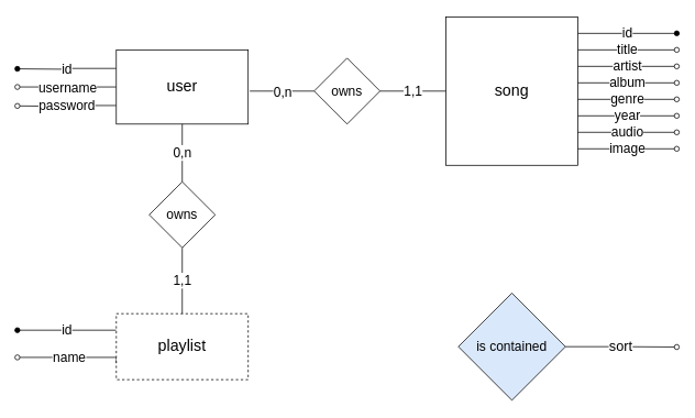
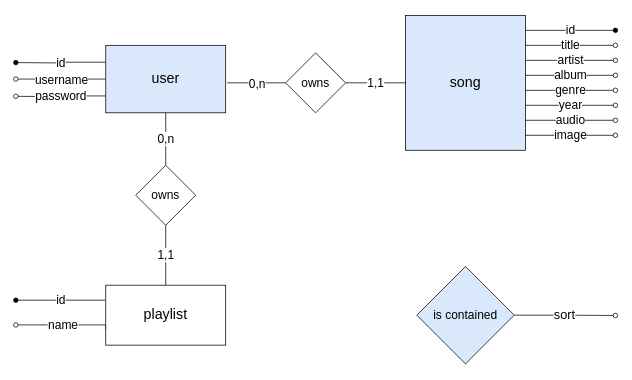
  <mxCell id="0" />
  <mxCell id="1" parent="0" />
  <mxCell id="2" value="id" style="edgeStyle=orthogonalEdgeStyle;rounded=0;orthogonalLoop=1;jettySize=auto;html=1;exitX=0;exitY=0.25;exitDx=0;exitDy=0;endArrow=oval;endFill=1;fontSize=16;" parent="1" source="5" edge="1"><mxGeometry relative="1" as="geometry"><mxPoint y="83" as="targetPoint" x="20" /></mxGeometry></mxCell>
  <mxCell id="3" value="username" style="edgeStyle=orthogonalEdgeStyle;rounded=0;orthogonalLoop=1;jettySize=auto;html=1;exitX=0;exitY=0.5;exitDx=0;exitDy=0;endArrow=oval;endFill=0;fontSize=16;" parent="1" source="5" edge="1"><mxGeometry relative="1" as="geometry"><mxPoint y="105" as="targetPoint" x="20" /></mxGeometry></mxCell>
  <mxCell id="4" value="password" style="edgeStyle=orthogonalEdgeStyle;rounded=0;orthogonalLoop=1;jettySize=auto;html=1;exitX=0;exitY=0.75;exitDx=0;exitDy=0;endArrow=oval;endFill=0;fontSize=16;" parent="1" source="5" edge="1"><mxGeometry relative="1" as="geometry"><mxPoint y="128" as="targetPoint" x="20" /></mxGeometry></mxCell>
- <mxCell id="5" value="user" style="rounded=0;whiteSpace=wrap;html=1;fontSize=19;" parent="1" vertex="1"><mxGeometry x="140" y="60" width="160" height="90" as="geometry" /></mxCell>
- <mxCell id="6" value="song" style="rounded=0;whiteSpace=wrap;html=1;fontSize=19;" parent="1" vertex="1"><mxGeometry x="540" y="20" width="160" height="180" as="geometry" /></mxCell>
+ <mxCell id="5" value="user" style="rounded=0;whiteSpace=wrap;html=1;fontSize=19;fillColor=#dae8fc;" parent="1" vertex="1"><mxGeometry x="140" y="60" width="160" height="90" as="geometry" /></mxCell>
+ <mxCell id="6" value="song" style="rounded=0;whiteSpace=wrap;html=1;fontSize=19;fillColor=#dae8fc;" parent="1" vertex="1"><mxGeometry x="540" y="20" width="160" height="180" as="geometry" /></mxCell>
  <mxCell id="7" value="id" style="edgeStyle=orthogonalEdgeStyle;rounded=0;orthogonalLoop=1;jettySize=auto;html=1;exitX=0;exitY=0.25;exitDx=0;exitDy=0;endArrow=oval;endFill=1;fontSize=16;" parent="1" source="9" edge="1"><mxGeometry relative="1" as="geometry"><mxPoint y="400" as="targetPoint" x="20" /><Array as="points"><mxPoint x="140" y="400" /></Array></mxGeometry></mxCell>
  <mxCell id="8" value="name" style="edgeStyle=orthogonalEdgeStyle;rounded=0;orthogonalLoop=1;jettySize=auto;html=1;exitX=0;exitY=0.75;exitDx=0;exitDy=0;endArrow=oval;endFill=0;fontSize=16;" parent="1" source="9" edge="1"><mxGeometry relative="1" as="geometry"><mxPoint y="433" as="targetPoint" x="20" /><Array as="points"><mxPoint x="80" y="433" /><mxPoint y="433" x="20" /></Array></mxGeometry></mxCell>
- <mxCell id="9" value="playlist" style="rounded=0;whiteSpace=wrap;html=1;fontSize=19;dashed=1;" parent="1" vertex="1"><mxGeometry x="140" y="380" width="160" height="80" as="geometry" /></mxCell>
+ <mxCell id="9" value="playlist" style="rounded=0;whiteSpace=wrap;html=1;fontSize=19;" parent="1" vertex="1"><mxGeometry x="140" y="380" width="160" height="80" as="geometry" /></mxCell>
  <mxCell id="10" value="id" style="edgeStyle=orthogonalEdgeStyle;rounded=0;orthogonalLoop=1;jettySize=auto;html=1;exitX=1;exitY=0.25;exitDx=0;exitDy=0;endArrow=oval;endFill=1;fontSize=16;" parent="1" edge="1"><mxGeometry relative="1" as="geometry"><mxPoint x="820" y="40" as="targetPoint" /><mxPoint x="700" y="40" as="sourcePoint" /></mxGeometry></mxCell>
  <mxCell id="11" value="artist" style="edgeStyle=orthogonalEdgeStyle;rounded=0;orthogonalLoop=1;jettySize=auto;html=1;exitX=1;exitY=0.25;exitDx=0;exitDy=0;endArrow=oval;endFill=0;fontSize=16;" parent="1" edge="1"><mxGeometry relative="1" as="geometry"><mxPoint x="820" y="80" as="targetPoint" /><mxPoint x="700" y="80" as="sourcePoint" /></mxGeometry></mxCell>
  <mxCell id="12" value="album" style="edgeStyle=orthogonalEdgeStyle;rounded=0;orthogonalLoop=1;jettySize=auto;html=1;exitX=1;exitY=0.25;exitDx=0;exitDy=0;endArrow=oval;endFill=0;fontSize=16;" parent="1" edge="1"><mxGeometry relative="1" as="geometry"><mxPoint x="820" y="100" as="targetPoint" /><mxPoint x="700" y="100" as="sourcePoint" /></mxGeometry></mxCell>
  <mxCell id="13" value="title" style="edgeStyle=orthogonalEdgeStyle;rounded=0;orthogonalLoop=1;jettySize=auto;html=1;exitX=1;exitY=0.25;exitDx=0;exitDy=0;endArrow=oval;endFill=0;fontSize=16;" parent="1" edge="1"><mxGeometry relative="1" as="geometry"><mxPoint x="820" y="60" as="targetPoint" /><mxPoint x="700" y="60" as="sourcePoint" /></mxGeometry></mxCell>
  <mxCell id="14" value="genre" style="edgeStyle=orthogonalEdgeStyle;rounded=0;orthogonalLoop=1;jettySize=auto;html=1;exitX=1;exitY=0.25;exitDx=0;exitDy=0;endArrow=oval;endFill=0;fontSize=16;" parent="1" edge="1"><mxGeometry relative="1" as="geometry"><mxPoint x="820" y="120" as="targetPoint" /><mxPoint x="700" y="120" as="sourcePoint" /></mxGeometry></mxCell>
  <mxCell id="15" value="year" style="edgeStyle=orthogonalEdgeStyle;rounded=0;orthogonalLoop=1;jettySize=auto;html=1;exitX=1;exitY=0.25;exitDx=0;exitDy=0;endArrow=oval;endFill=0;fontSize=16;" parent="1" edge="1"><mxGeometry relative="1" as="geometry"><mxPoint x="820" y="140" as="targetPoint" /><mxPoint x="700" y="140" as="sourcePoint" /></mxGeometry></mxCell>
  <mxCell id="16" value="audio" style="edgeStyle=orthogonalEdgeStyle;rounded=0;orthogonalLoop=1;jettySize=auto;html=1;exitX=1;exitY=0.25;exitDx=0;exitDy=0;endArrow=oval;endFill=0;fontSize=16;" parent="1" edge="1"><mxGeometry relative="1" as="geometry"><mxPoint x="820" y="160" as="targetPoint" /><mxPoint x="700" y="160" as="sourcePoint" /></mxGeometry></mxCell>
  <mxCell id="17" value="image" style="edgeStyle=orthogonalEdgeStyle;rounded=0;orthogonalLoop=1;jettySize=auto;html=1;exitX=1;exitY=0.25;exitDx=0;exitDy=0;endArrow=oval;endFill=0;fontSize=16;" parent="1" edge="1"><mxGeometry relative="1" as="geometry"><mxPoint x="820" y="180" as="targetPoint" /><mxPoint x="700" y="180" as="sourcePoint" /></mxGeometry></mxCell>
  <mxCell id="18" value="0,n" style="edgeStyle=orthogonalEdgeStyle;rounded=0;orthogonalLoop=1;jettySize=auto;html=1;exitX=0;exitY=0.5;exitDx=0;exitDy=0;endArrow=none;endFill=0;fontSize=16;" parent="1" source="20" edge="1"><mxGeometry relative="1" as="geometry"><mxPoint x="302" y="110" as="targetPoint" /></mxGeometry></mxCell>
  <mxCell id="19" value="1,1" style="edgeStyle=orthogonalEdgeStyle;rounded=0;orthogonalLoop=1;jettySize=auto;html=1;exitX=1;exitY=0.5;exitDx=0;exitDy=0;entryX=0;entryY=0.5;entryDx=0;entryDy=0;endArrow=none;endFill=0;fontSize=16;" parent="1" source="20" target="6" edge="1"><mxGeometry relative="1" as="geometry" /></mxCell>
  <mxCell id="20" value="owns" style="rhombus;whiteSpace=wrap;html=1;fontSize=16;" parent="1" vertex="1"><mxGeometry x="380" y="70" width="80" height="80" as="geometry" /></mxCell>
  <mxCell id="21" value="0,n" style="edgeStyle=orthogonalEdgeStyle;rounded=0;orthogonalLoop=1;jettySize=auto;html=1;exitX=0.5;exitY=0;exitDx=0;exitDy=0;entryX=0.5;entryY=1;entryDx=0;entryDy=0;endArrow=none;endFill=0;fontSize=16;" parent="1" source="23" target="5" edge="1"><mxGeometry relative="1" as="geometry" /></mxCell>
  <mxCell id="22" value="1,1" style="edgeStyle=orthogonalEdgeStyle;rounded=0;orthogonalLoop=1;jettySize=auto;html=1;exitX=0.5;exitY=1;exitDx=0;exitDy=0;endArrow=none;endFill=0;fontSize=16;" parent="1" source="23" target="9" edge="1"><mxGeometry relative="1" as="geometry" /></mxCell>
  <mxCell id="23" value="owns" style="rhombus;whiteSpace=wrap;html=1;fontSize=16;" parent="1" vertex="1"><mxGeometry x="180" y="220" width="80" height="80" as="geometry" /></mxCell>
  <mxCell id="24" value="sort" style="edgeStyle=orthogonalEdgeStyle;rounded=0;orthogonalLoop=1;jettySize=auto;html=1;exitX=1;exitY=0.5;exitDx=0;exitDy=0;endArrow=oval;endFill=0;fontSize=17;" edge="1" parent="1" source="25"><mxGeometry relative="1" as="geometry"><mxPoint x="820" y="420.429" as="targetPoint" /></mxGeometry></mxCell>
  <mxCell id="25" value="is contained" style="rhombus;whiteSpace=wrap;html=1;fontSize=16;fillColor=#dae8fc;" parent="1" vertex="1"><mxGeometry x="555" y="355" width="130" height="130" as="geometry" /></mxCell>
